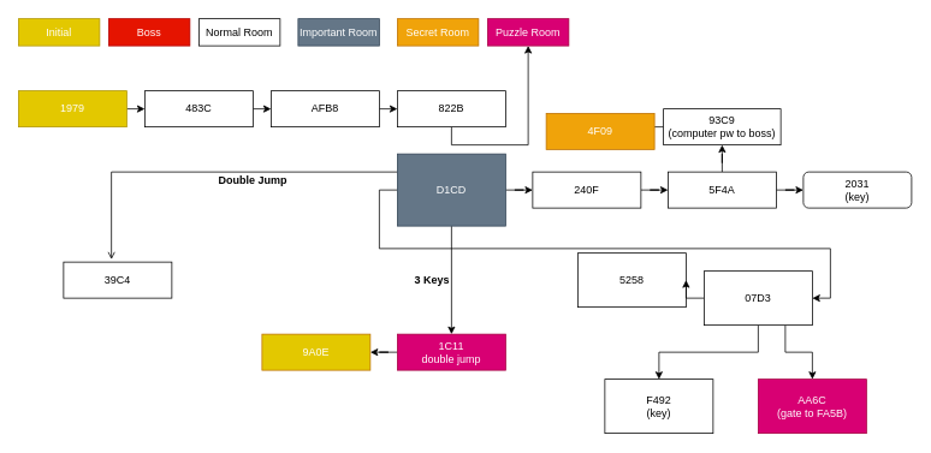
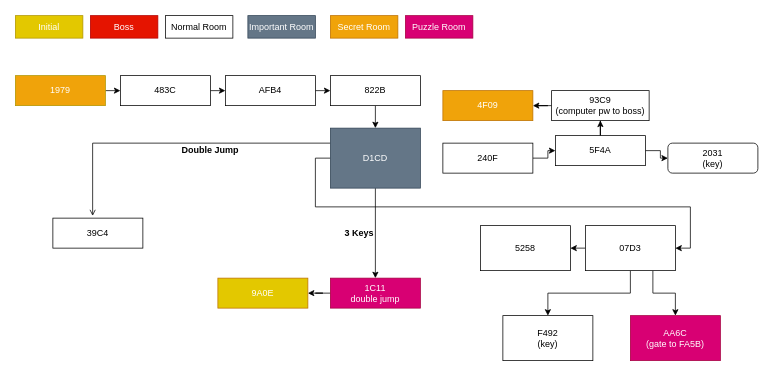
  <mxCell id="0" />
  <mxCell id="1" parent="0" />
  <mxCell id="2" style="edgeStyle=orthogonalEdgeStyle;rounded=0;orthogonalLoop=1;jettySize=auto;html=1;exitX=1;exitY=0.5;exitDx=0;exitDy=0;entryX=0;entryY=0.5;entryDx=0;entryDy=0;" parent="1" source="3" target="8" edge="1"><mxGeometry relative="1" as="geometry" /></mxCell>
- <mxCell id="3" value="1979" style="rounded=0;whiteSpace=wrap;html=1;fillColor=#e3c800;strokeColor=#B09500;fontColor=#ffffff;" parent="1" vertex="1"><mxGeometry x="20" y="100" width="120" height="40" as="geometry" /></mxCell>
+ <mxCell id="3" value="1979" style="rounded=0;whiteSpace=wrap;html=1;fillColor=#f0a30a;strokeColor=#B09500;fontColor=#ffffff;" parent="1" vertex="1"><mxGeometry x="20" y="100" width="120" height="40" as="geometry" /></mxCell>
  <mxCell id="4" value="Initial" style="rounded=0;whiteSpace=wrap;html=1;fillColor=#e3c800;strokeColor=#B09500;fontColor=#ffffff;" parent="1" vertex="1"><mxGeometry x="20" y="20" width="90" height="30" as="geometry" /></mxCell>
  <mxCell id="5" value="Boss" style="rounded=0;whiteSpace=wrap;html=1;fillColor=#e51400;strokeColor=#B20000;fontColor=#ffffff;" parent="1" vertex="1"><mxGeometry x="120" y="20" width="90" height="30" as="geometry" /></mxCell>
  <mxCell id="6" value="Normal Room" style="rounded=0;whiteSpace=wrap;html=1;" parent="1" vertex="1"><mxGeometry x="220" y="20" width="90" height="30" as="geometry" /></mxCell>
  <mxCell id="7" style="edgeStyle=orthogonalEdgeStyle;rounded=0;orthogonalLoop=1;jettySize=auto;html=1;exitX=1;exitY=0.5;exitDx=0;exitDy=0;entryX=0;entryY=0.5;entryDx=0;entryDy=0;" parent="1" source="8" target="10" edge="1"><mxGeometry relative="1" as="geometry" /></mxCell>
  <mxCell id="8" value="483C" style="rounded=0;whiteSpace=wrap;html=1;" parent="1" vertex="1"><mxGeometry x="160" y="100" width="120" height="40" as="geometry" /></mxCell>
  <mxCell id="9" style="edgeStyle=orthogonalEdgeStyle;rounded=0;orthogonalLoop=1;jettySize=auto;html=1;exitX=1;exitY=0.5;exitDx=0;exitDy=0;entryX=0;entryY=0.5;entryDx=0;entryDy=0;" parent="1" source="10" target="12" edge="1"><mxGeometry relative="1" as="geometry" /></mxCell>
- <mxCell id="10" value="AFB8" style="rounded=0;whiteSpace=wrap;html=1;" parent="1" vertex="1"><mxGeometry x="300" y="100" width="120" height="40" as="geometry" /></mxCell>
- <mxCell id="11" style="edgeStyle=orthogonalEdgeStyle;rounded=0;orthogonalLoop=1;jettySize=auto;html=1;exitX=0.5;exitY=1;exitDx=0;exitDy=0;" parent="1" source="12" target="30" edge="1"><mxGeometry relative="1" as="geometry" /></mxCell>
+ <mxCell id="10" value="AFB4" style="rounded=0;whiteSpace=wrap;html=1;" parent="1" vertex="1"><mxGeometry x="300" y="100" width="120" height="40" as="geometry" /></mxCell>
+ <mxCell id="11" style="edgeStyle=orthogonalEdgeStyle;rounded=0;orthogonalLoop=1;jettySize=auto;html=1;exitX=0.5;exitY=1;exitDx=0;exitDy=0;entryX=0.5;entryY=0;entryDx=0;entryDy=0;" parent="1" source="12" target="17" edge="1"><mxGeometry relative="1" as="geometry" /></mxCell>
  <mxCell id="12" value="822B" style="rounded=0;whiteSpace=wrap;html=1;" parent="1" vertex="1"><mxGeometry x="440" y="100" width="120" height="40" as="geometry" /></mxCell>
- <mxCell id="13" value="" style="edgeStyle=orthogonalEdgeStyle;rounded=0;orthogonalLoop=1;jettySize=auto;html=1;" parent="1" source="17" target="22" edge="1"><mxGeometry relative="1" as="geometry" /></mxCell>
  <mxCell id="14" value="" style="edgeStyle=orthogonalEdgeStyle;rounded=0;orthogonalLoop=1;jettySize=auto;html=1;" parent="1" source="17" target="32" edge="1"><mxGeometry relative="1" as="geometry" /></mxCell>
  <mxCell id="15" style="edgeStyle=orthogonalEdgeStyle;rounded=0;orthogonalLoop=1;jettySize=auto;html=1;exitX=0;exitY=0.5;exitDx=0;exitDy=0;entryX=1;entryY=0.5;entryDx=0;entryDy=0;" parent="1" source="17" target="37" edge="1"><mxGeometry relative="1" as="geometry" /></mxCell>
  <mxCell id="16" style="edgeStyle=orthogonalEdgeStyle;rounded=0;orthogonalLoop=1;jettySize=auto;html=1;exitX=0;exitY=0.25;exitDx=0;exitDy=0;entryX=0.442;entryY=-0.075;entryDx=0;entryDy=0;entryPerimeter=0;endArrow=open;" parent="1" source="17" target="40" edge="1"><mxGeometry relative="1" as="geometry" /></mxCell>
  <mxCell id="17" value="D1CD" style="rounded=0;whiteSpace=wrap;html=1;fillColor=#647687;strokeColor=#314354;fontColor=#ffffff;" parent="1" vertex="1"><mxGeometry x="440" y="170" width="120" height="80" as="geometry" /></mxCell>
  <mxCell id="18" value="Important Room" style="rounded=0;whiteSpace=wrap;html=1;fillColor=#647687;strokeColor=#314354;fontColor=#ffffff;" parent="1" vertex="1"><mxGeometry x="330" y="20" width="90" height="30" as="geometry" /></mxCell>
  <mxCell id="19" value="Secret Room" style="rounded=0;whiteSpace=wrap;html=1;fillColor=#f0a30a;strokeColor=#BD7000;fontColor=#ffffff;" parent="1" vertex="1"><mxGeometry x="440" y="20" width="90" height="30" as="geometry" /></mxCell>
- <mxCell id="20" value="5258" style="whiteSpace=wrap;html=1;" parent="1" vertex="1"><mxGeometry x="640" y="280" width="120" height="60" as="geometry" /></mxCell>
+ <mxCell id="20" value="5258" style="whiteSpace=wrap;html=1;" parent="1" vertex="1"><mxGeometry x="640" y="300" width="120" height="60" as="geometry" /></mxCell>
  <mxCell id="21" value="" style="edgeStyle=orthogonalEdgeStyle;rounded=0;orthogonalLoop=1;jettySize=auto;html=1;" parent="1" source="22" target="25" edge="1"><mxGeometry relative="1" as="geometry" /></mxCell>
  <mxCell id="22" value="240F" style="rounded=0;whiteSpace=wrap;html=1;" parent="1" vertex="1"><mxGeometry x="590" y="190" width="120" height="40" as="geometry" /></mxCell>
  <mxCell id="23" value="" style="edgeStyle=orthogonalEdgeStyle;rounded=0;orthogonalLoop=1;jettySize=auto;html=1;" parent="1" source="25" target="26" edge="1"><mxGeometry relative="1" as="geometry" /></mxCell>
  <mxCell id="24" value="" style="edgeStyle=orthogonalEdgeStyle;rounded=0;orthogonalLoop=1;jettySize=auto;html=1;" parent="1" source="25" target="28" edge="1"><mxGeometry relative="1" as="geometry" /></mxCell>
- <mxCell id="25" value="5F4A" style="rounded=0;whiteSpace=wrap;html=1;" parent="1" vertex="1"><mxGeometry x="740" y="190" width="120" height="40" as="geometry" /></mxCell>
+ <mxCell id="25" value="5F4A" style="rounded=0;whiteSpace=wrap;html=1;" parent="1" vertex="1"><mxGeometry x="740" y="180" width="120" height="40" as="geometry" /></mxCell>
  <mxCell id="26" value="2031&lt;br&gt;(key)" style="whiteSpace=wrap;html=1;rounded=1;" parent="1" vertex="1"><mxGeometry x="890" y="190" width="120" height="40" as="geometry" /></mxCell>
  <mxCell id="27" value="" style="edgeStyle=orthogonalEdgeStyle;rounded=0;orthogonalLoop=1;jettySize=auto;html=1;" parent="1" source="28" target="29" edge="1"><mxGeometry relative="1" as="geometry" /></mxCell>
  <mxCell id="28" value="93C9&lt;br&gt;(computer pw to boss)" style="rounded=0;whiteSpace=wrap;html=1;" parent="1" vertex="1"><mxGeometry x="735" y="120" width="130" height="40" as="geometry" /></mxCell>
- <mxCell id="29" value="4F09" style="rounded=0;whiteSpace=wrap;html=1;fillColor=#f0a30a;strokeColor=#BD7000;fontColor=#ffffff;" parent="1" vertex="1"><mxGeometry x="605" y="125" width="120" height="40" as="geometry" /></mxCell>
+ <mxCell id="29" value="4F09" style="rounded=0;whiteSpace=wrap;html=1;fillColor=#f0a30a;strokeColor=#BD7000;fontColor=#ffffff;" parent="1" vertex="1"><mxGeometry x="590" y="120" width="120" height="40" as="geometry" /></mxCell>
  <mxCell id="30" value="Puzzle Room" style="rounded=0;whiteSpace=wrap;html=1;fillColor=#d80073;strokeColor=#A50040;fontColor=#ffffff;" parent="1" vertex="1"><mxGeometry x="540" y="20" width="90" height="30" as="geometry" /></mxCell>
  <mxCell id="31" value="" style="edgeStyle=orthogonalEdgeStyle;rounded=0;orthogonalLoop=1;jettySize=auto;html=1;" parent="1" source="32" target="33" edge="1"><mxGeometry relative="1" as="geometry" /></mxCell>
  <mxCell id="32" value="1C11&lt;br&gt;double jump" style="rounded=0;whiteSpace=wrap;html=1;fillColor=#d80073;strokeColor=#A50040;fontColor=#ffffff;" parent="1" vertex="1"><mxGeometry x="440" y="370" width="120" height="40" as="geometry" /></mxCell>
  <mxCell id="33" value="9A0E" style="whiteSpace=wrap;html=1;rounded=0;strokeColor=#BD7000;fillColor=#e3c800;fontColor=#ffffff;" parent="1" vertex="1"><mxGeometry x="290" y="370" width="120" height="40" as="geometry" /></mxCell>
  <mxCell id="34" style="edgeStyle=orthogonalEdgeStyle;rounded=0;orthogonalLoop=1;jettySize=auto;html=1;exitX=0;exitY=0.5;exitDx=0;exitDy=0;entryX=1;entryY=0.5;entryDx=0;entryDy=0;" parent="1" source="37" target="20" edge="1"><mxGeometry relative="1" as="geometry" /></mxCell>
  <mxCell id="35" value="" style="edgeStyle=orthogonalEdgeStyle;rounded=0;orthogonalLoop=1;jettySize=auto;html=1;" parent="1" source="37" target="38" edge="1"><mxGeometry relative="1" as="geometry" /></mxCell>
  <mxCell id="36" style="edgeStyle=orthogonalEdgeStyle;rounded=0;orthogonalLoop=1;jettySize=auto;html=1;exitX=0.75;exitY=1;exitDx=0;exitDy=0;entryX=0.5;entryY=0;entryDx=0;entryDy=0;" parent="1" source="37" target="39" edge="1"><mxGeometry relative="1" as="geometry" /></mxCell>
  <mxCell id="37" value="07D3" style="whiteSpace=wrap;html=1;" parent="1" vertex="1"><mxGeometry x="780" y="300" width="120" height="60" as="geometry" /></mxCell>
  <mxCell id="38" value="F492&lt;br&gt;(key)" style="whiteSpace=wrap;html=1;" parent="1" vertex="1"><mxGeometry x="670" y="420" width="120" height="60" as="geometry" /></mxCell>
  <mxCell id="39" value="AA6C&lt;br&gt;(gate to FA5B)" style="whiteSpace=wrap;html=1;fillColor=#d80073;strokeColor=#A50040;fontColor=#ffffff;" parent="1" vertex="1"><mxGeometry x="840" y="420" width="120" height="60" as="geometry" /></mxCell>
  <mxCell id="40" value="39C4" style="rounded=0;whiteSpace=wrap;html=1;" parent="1" vertex="1"><mxGeometry x="70" y="290" width="120" height="40" as="geometry" /></mxCell>
  <mxCell id="41" value="Double Jump" style="text;html=1;strokeColor=none;fillColor=none;align=center;verticalAlign=middle;whiteSpace=wrap;rounded=0;fontStyle=1" parent="1" vertex="1"><mxGeometry x="220" y="190" width="120" height="20" as="geometry" /></mxCell>
  <mxCell id="42" value="3 Keys" style="text;html=1;strokeColor=none;fillColor=none;align=right;verticalAlign=middle;whiteSpace=wrap;rounded=0;fontStyle=1" vertex="1" parent="1"><mxGeometry x="380" y="300" width="120" height="20" as="geometry" /></mxCell>
